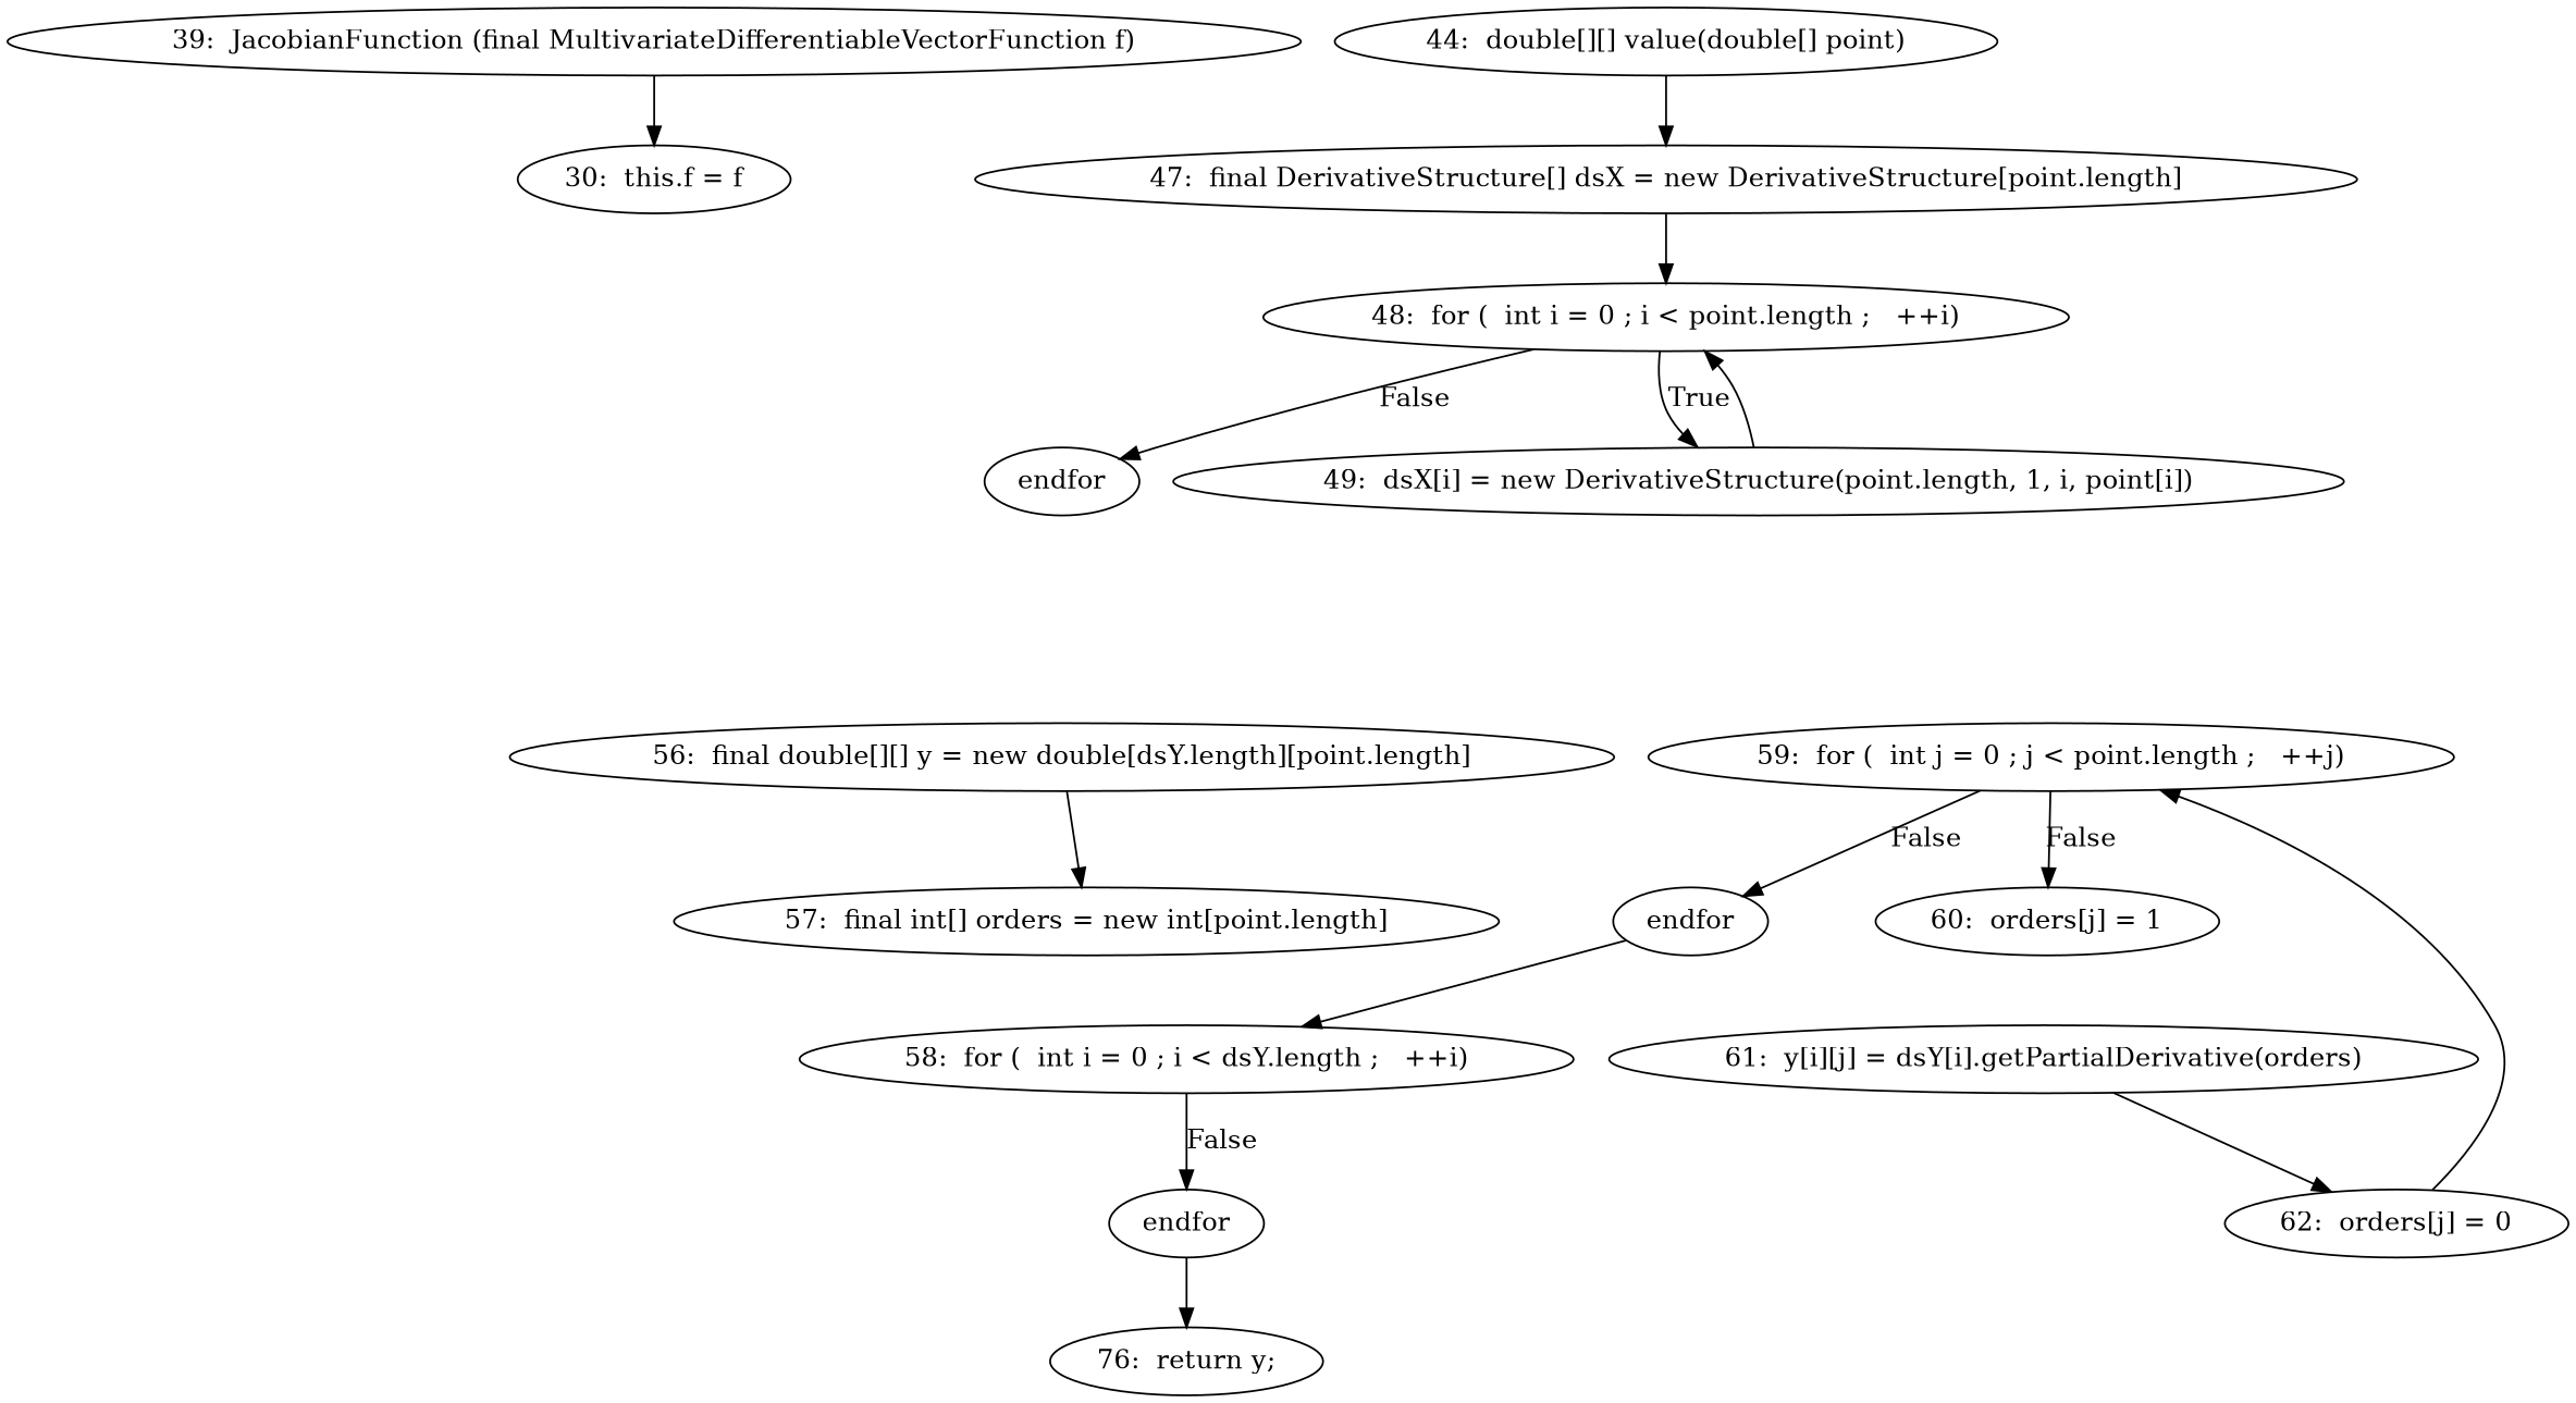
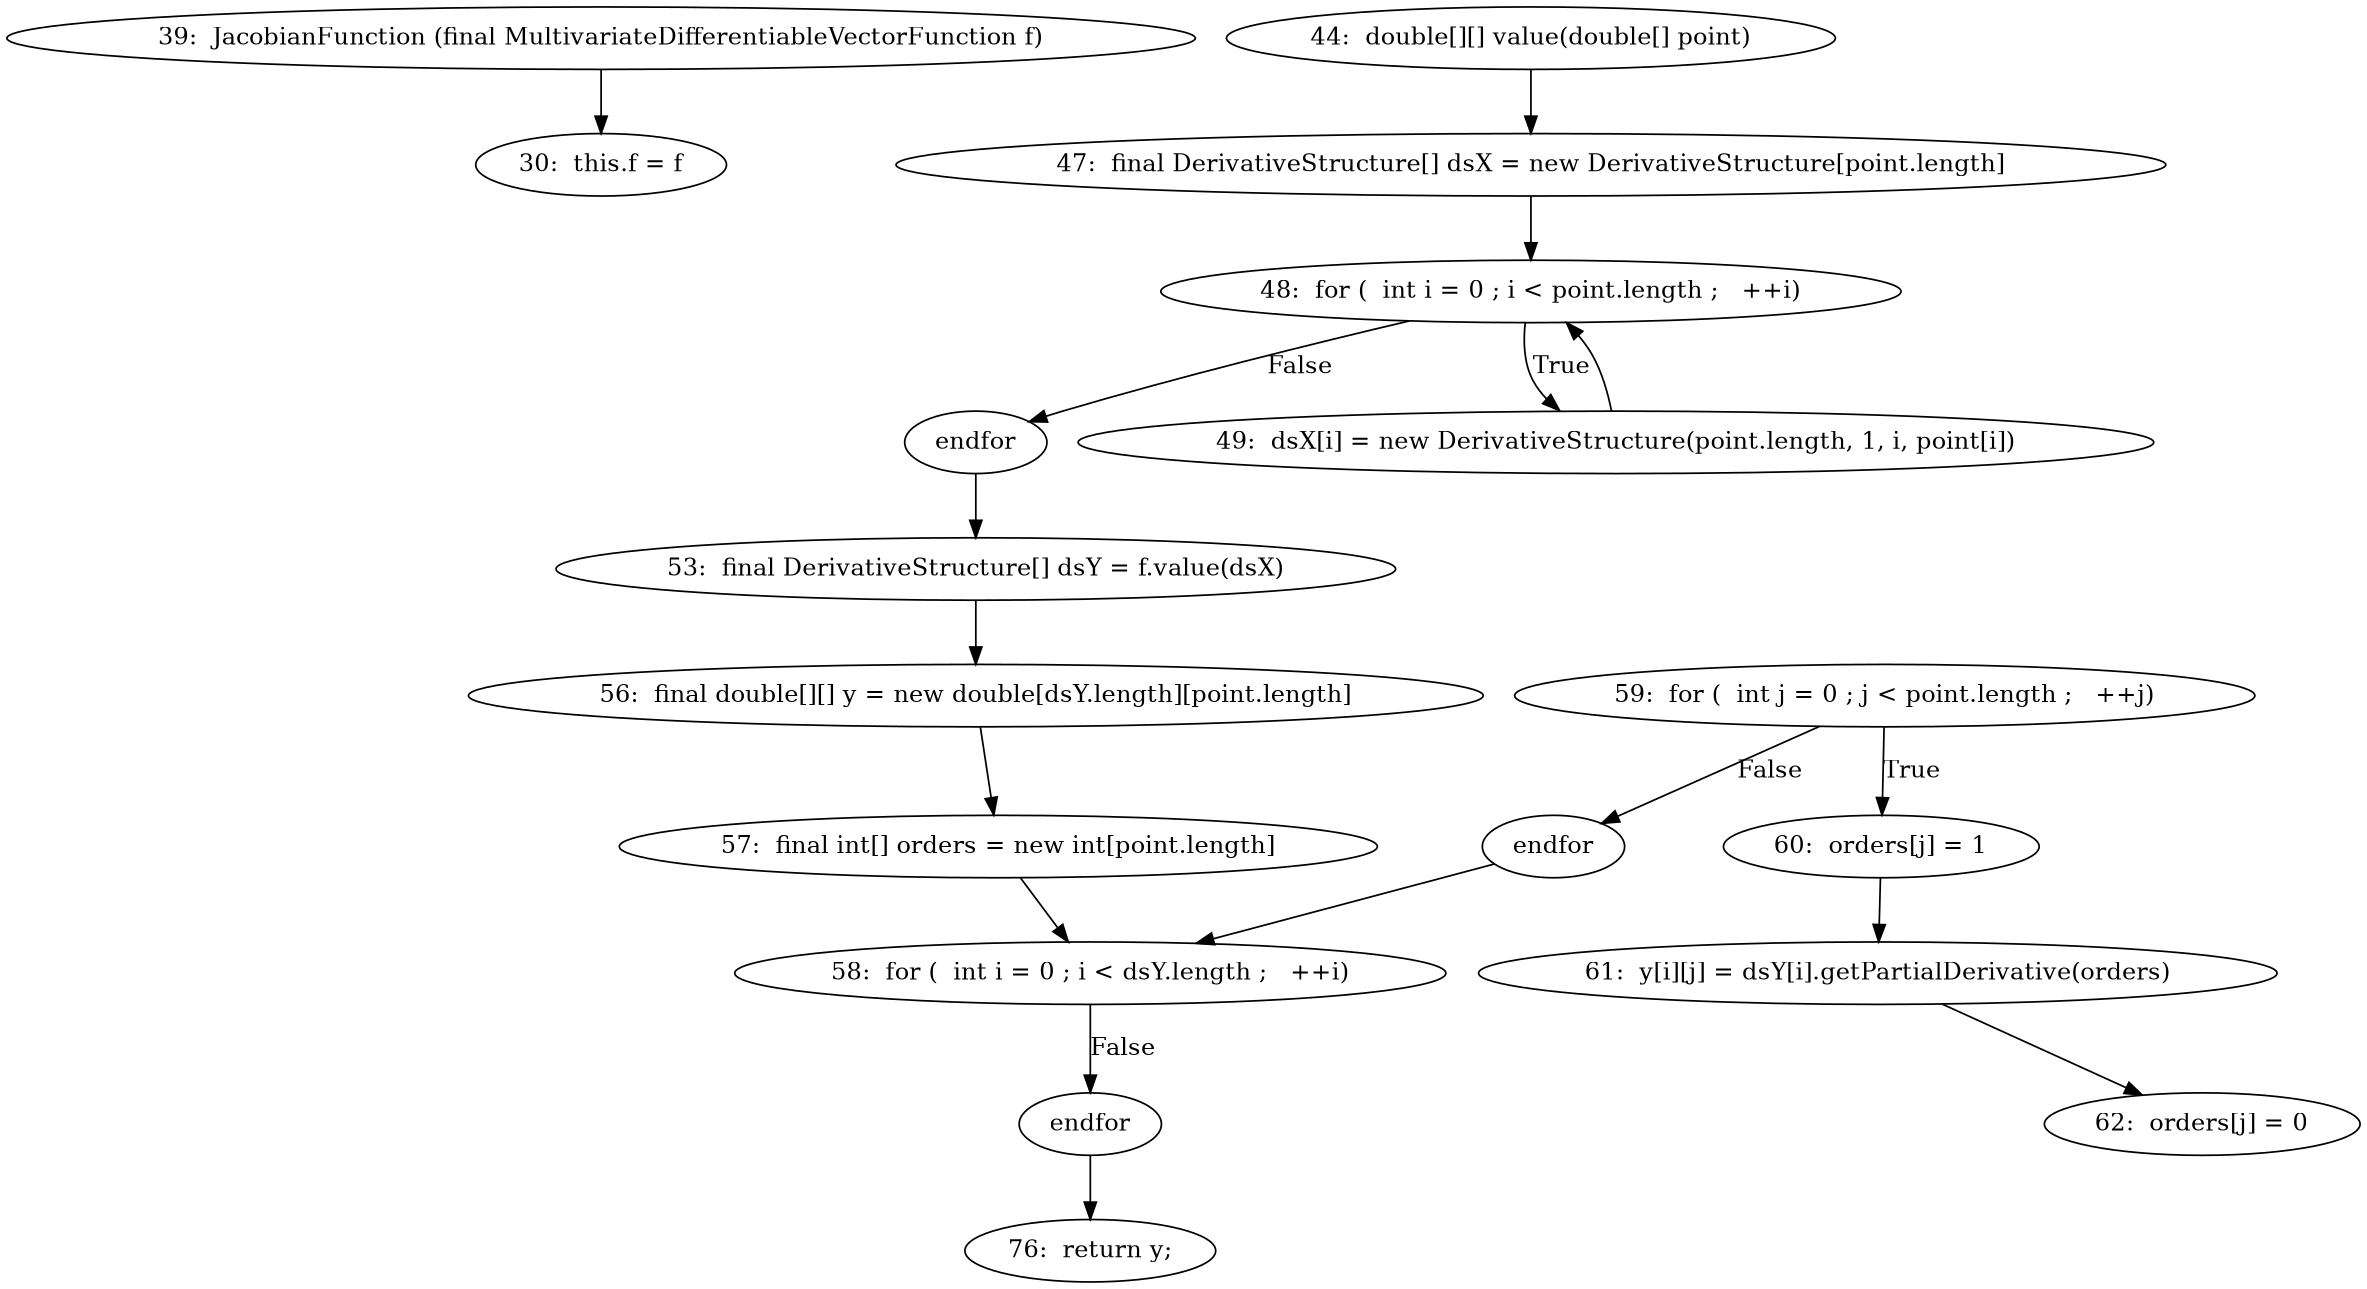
  digraph {
    n1 [label="39:  JacobianFunction (final MultivariateDifferentiableVectorFunction f)"]
    n2 [label="30:  this.f = f"]
    n3 [label="44:  double[][] value(double[] point)"]
    n4 [label="47:  final DerivativeStructure[] dsX = new DerivativeStructure[point.length]"]
    n5 [label="48:  for (  int i = 0 ; i < point.length ;   ++i)"]
    n6 [label=endfor]
    n7 [label="49:  dsX[i] = new DerivativeStructure(point.length, 1, i, point[i])"]
+   n8 [label="53:  final DerivativeStructure[] dsY = f.value(dsX)"]
    n9 [label="56:  final double[][] y = new double[dsY.length][point.length]"]
    n10 [label="57:  final int[] orders = new int[point.length]"]
    n11 [label="58:  for (  int i = 0 ; i < dsY.length ;   ++i)"]
    n12 [label=endfor]
    n13 [label="76:  return y;"]
    n14 [label="59:  for (  int j = 0 ; j < point.length ;   ++j)"]
    n15 [label=endfor]
    n16 [label="60:  orders[j] = 1"]
    n17 [label="61:  y[i][j] = dsY[i].getPartialDerivative(orders)"]
    n18 [label="62:  orders[j] = 0"]
    n1 -> n2
    n3 -> n4
    n4 -> n5
    n5 -> n6 [label=False]
    n5 -> n7 [label=True]
+   n6 -> n8
    n7 -> n5
+   n8 -> n9
    n9 -> n10
+   n10 -> n11
    n11 -> n12 [label=False]
    n12 -> n13
    n14 -> n15 [label=False]
-   n14 -> n16 [label=False]
+   n14 -> n16 [label=True]
    n15 -> n11
+   n16 -> n17
    n17 -> n18
-   n18 -> n14
  }
